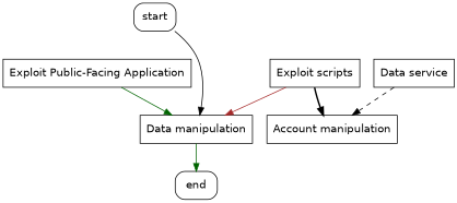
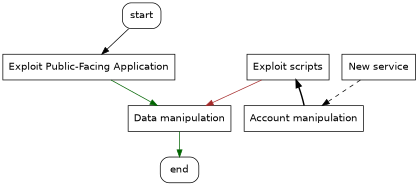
  digraph {
    fontname="DejaVu Sans"
    node [fontname="DejaVu Sans" shape=box]
    edge [color=black fontname="DejaVu Sans" style=solid]
    n1 [label=start style=rounded]
    n2 [label="Exploit Public-Facing Application"]
    n3 [label="Data manipulation"]
-   n4 [label="Data service"]
+   n4 [label="New service"]
    n5 [label="Account manipulation"]
    n6 [label="Exploit scripts"]
    n7 [label=end style=rounded]
-   n1 -> n3
+   n1 -> n2
    n2 -> n3 [color=darkgreen]
    n3 -> n7 [color=darkgreen]
    n4 -> n5 [style=dashed]
-   n6 -> n5 [style=bold]
+   n5 -> n6 [style=bold]
    n6 -> n3 [color=brown]
  }
